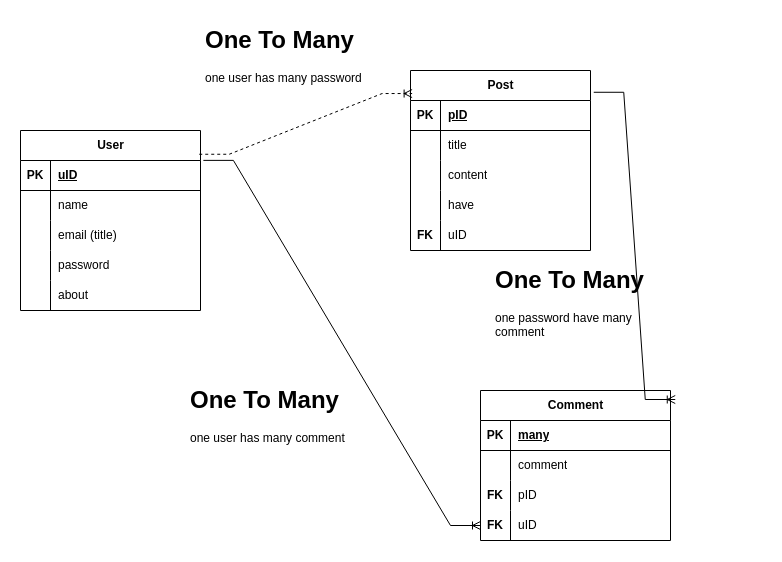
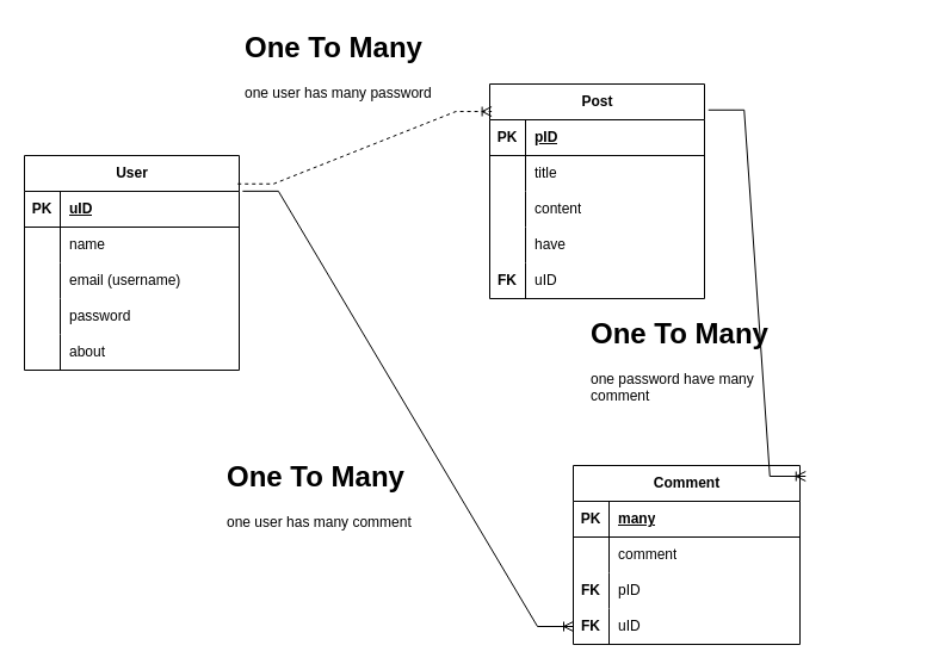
  <mxCell id="0" />
  <mxCell id="1" parent="0" />
  <mxCell id="2" value="User" style="shape=table;startSize=30;container=1;collapsible=1;childLayout=tableLayout;fixedRows=1;rowLines=0;fontStyle=1;align=center;resizeLast=1;html=1;" parent="1" vertex="1"><mxGeometry x="20" y="130" width="180" height="180" as="geometry" /></mxCell>
  <mxCell id="3" value="" style="shape=tableRow;horizontal=0;startSize=0;swimlaneHead=0;swimlaneBody=0;fillColor=none;collapsible=0;dropTarget=0;points=[[0,0.5],[1,0.5]];portConstraint=eastwest;top=0;left=0;right=0;bottom=1;" parent="2" vertex="1"><mxGeometry y="30" width="180" height="30" as="geometry" /></mxCell>
  <mxCell id="4" value="PK" style="shape=partialRectangle;connectable=0;fillColor=none;top=0;left=0;bottom=0;right=0;fontStyle=1;overflow=hidden;whiteSpace=wrap;html=1;" parent="3" vertex="1"><mxGeometry width="30" height="30" as="geometry"><mxRectangle width="30" height="30" as="alternateBounds" /></mxGeometry></mxCell>
  <mxCell id="5" value="uID" style="shape=partialRectangle;connectable=0;fillColor=none;top=0;left=0;bottom=0;right=0;align=left;spacingLeft=6;fontStyle=5;overflow=hidden;whiteSpace=wrap;html=1;" parent="3" vertex="1"><mxGeometry x="30" width="150" height="30" as="geometry"><mxRectangle width="150" height="30" as="alternateBounds" /></mxGeometry></mxCell>
  <mxCell id="6" value="" style="shape=tableRow;horizontal=0;startSize=0;swimlaneHead=0;swimlaneBody=0;fillColor=none;collapsible=0;dropTarget=0;points=[[0,0.5],[1,0.5]];portConstraint=eastwest;top=0;left=0;right=0;bottom=0;" parent="2" vertex="1"><mxGeometry y="60" width="180" height="30" as="geometry" /></mxCell>
  <mxCell id="7" value="" style="shape=partialRectangle;connectable=0;fillColor=none;top=0;left=0;bottom=0;right=0;editable=1;overflow=hidden;whiteSpace=wrap;html=1;" parent="6" vertex="1"><mxGeometry width="30" height="30" as="geometry"><mxRectangle width="30" height="30" as="alternateBounds" /></mxGeometry></mxCell>
  <mxCell id="8" value="name" style="shape=partialRectangle;connectable=0;fillColor=none;top=0;left=0;bottom=0;right=0;align=left;spacingLeft=6;overflow=hidden;whiteSpace=wrap;html=1;" parent="6" vertex="1"><mxGeometry x="30" width="150" height="30" as="geometry"><mxRectangle width="150" height="30" as="alternateBounds" /></mxGeometry></mxCell>
  <mxCell id="9" value="" style="shape=tableRow;horizontal=0;startSize=0;swimlaneHead=0;swimlaneBody=0;fillColor=none;collapsible=0;dropTarget=0;points=[[0,0.5],[1,0.5]];portConstraint=eastwest;top=0;left=0;right=0;bottom=0;" parent="2" vertex="1"><mxGeometry y="90" width="180" height="30" as="geometry" /></mxCell>
  <mxCell id="10" value="" style="shape=partialRectangle;connectable=0;fillColor=none;top=0;left=0;bottom=0;right=0;editable=1;overflow=hidden;whiteSpace=wrap;html=1;" parent="9" vertex="1"><mxGeometry width="30" height="30" as="geometry"><mxRectangle width="30" height="30" as="alternateBounds" /></mxGeometry></mxCell>
- <mxCell id="11" value="email (title)" style="shape=partialRectangle;connectable=0;fillColor=none;top=0;left=0;bottom=0;right=0;align=left;spacingLeft=6;overflow=hidden;whiteSpace=wrap;html=1;" parent="9" vertex="1"><mxGeometry x="30" width="150" height="30" as="geometry"><mxRectangle width="150" height="30" as="alternateBounds" /></mxGeometry></mxCell>
+ <mxCell id="11" value="email (username)" style="shape=partialRectangle;connectable=0;fillColor=none;top=0;left=0;bottom=0;right=0;align=left;spacingLeft=6;overflow=hidden;whiteSpace=wrap;html=1;" parent="9" vertex="1"><mxGeometry x="30" width="150" height="30" as="geometry"><mxRectangle width="150" height="30" as="alternateBounds" /></mxGeometry></mxCell>
  <mxCell id="12" value="" style="shape=tableRow;horizontal=0;startSize=0;swimlaneHead=0;swimlaneBody=0;fillColor=none;collapsible=0;dropTarget=0;points=[[0,0.5],[1,0.5]];portConstraint=eastwest;top=0;left=0;right=0;bottom=0;" parent="2" vertex="1"><mxGeometry y="120" width="180" height="30" as="geometry" /></mxCell>
  <mxCell id="13" value="" style="shape=partialRectangle;connectable=0;fillColor=none;top=0;left=0;bottom=0;right=0;editable=1;overflow=hidden;whiteSpace=wrap;html=1;" parent="12" vertex="1"><mxGeometry width="30" height="30" as="geometry"><mxRectangle width="30" height="30" as="alternateBounds" /></mxGeometry></mxCell>
  <mxCell id="14" value="password" style="shape=partialRectangle;connectable=0;fillColor=none;top=0;left=0;bottom=0;right=0;align=left;spacingLeft=6;overflow=hidden;whiteSpace=wrap;html=1;" parent="12" vertex="1"><mxGeometry x="30" width="150" height="30" as="geometry"><mxRectangle width="150" height="30" as="alternateBounds" /></mxGeometry></mxCell>
  <mxCell id="15" value="" style="shape=tableRow;horizontal=0;startSize=0;swimlaneHead=0;swimlaneBody=0;fillColor=none;collapsible=0;dropTarget=0;points=[[0,0.5],[1,0.5]];portConstraint=eastwest;top=0;left=0;right=0;bottom=0;" parent="2" vertex="1"><mxGeometry y="150" width="180" height="30" as="geometry" /></mxCell>
  <mxCell id="16" value="" style="shape=partialRectangle;connectable=0;fillColor=none;top=0;left=0;bottom=0;right=0;editable=1;overflow=hidden;whiteSpace=wrap;html=1;" parent="15" vertex="1"><mxGeometry width="30" height="30" as="geometry"><mxRectangle width="30" height="30" as="alternateBounds" /></mxGeometry></mxCell>
  <mxCell id="17" value="about" style="shape=partialRectangle;connectable=0;fillColor=none;top=0;left=0;bottom=0;right=0;align=left;spacingLeft=6;overflow=hidden;whiteSpace=wrap;html=1;" parent="15" vertex="1"><mxGeometry x="30" width="150" height="30" as="geometry"><mxRectangle width="150" height="30" as="alternateBounds" /></mxGeometry></mxCell>
  <mxCell id="18" value="Post" style="shape=table;startSize=30;container=1;collapsible=1;childLayout=tableLayout;fixedRows=1;rowLines=0;fontStyle=1;align=center;resizeLast=1;html=1;" parent="1" vertex="1"><mxGeometry x="410" y="70" width="180" height="180" as="geometry" /></mxCell>
  <mxCell id="19" value="" style="shape=tableRow;horizontal=0;startSize=0;swimlaneHead=0;swimlaneBody=0;fillColor=none;collapsible=0;dropTarget=0;points=[[0,0.5],[1,0.5]];portConstraint=eastwest;top=0;left=0;right=0;bottom=1;" parent="18" vertex="1"><mxGeometry y="30" width="180" height="30" as="geometry" /></mxCell>
  <mxCell id="20" value="PK" style="shape=partialRectangle;connectable=0;fillColor=none;top=0;left=0;bottom=0;right=0;fontStyle=1;overflow=hidden;whiteSpace=wrap;html=1;" parent="19" vertex="1"><mxGeometry width="30" height="30" as="geometry"><mxRectangle width="30" height="30" as="alternateBounds" /></mxGeometry></mxCell>
  <mxCell id="21" value="pID" style="shape=partialRectangle;connectable=0;fillColor=none;top=0;left=0;bottom=0;right=0;align=left;spacingLeft=6;fontStyle=5;overflow=hidden;whiteSpace=wrap;html=1;" parent="19" vertex="1"><mxGeometry x="30" width="150" height="30" as="geometry"><mxRectangle width="150" height="30" as="alternateBounds" /></mxGeometry></mxCell>
  <mxCell id="22" value="" style="shape=tableRow;horizontal=0;startSize=0;swimlaneHead=0;swimlaneBody=0;fillColor=none;collapsible=0;dropTarget=0;points=[[0,0.5],[1,0.5]];portConstraint=eastwest;top=0;left=0;right=0;bottom=0;" parent="18" vertex="1"><mxGeometry y="60" width="180" height="30" as="geometry" /></mxCell>
  <mxCell id="23" value="" style="shape=partialRectangle;connectable=0;fillColor=none;top=0;left=0;bottom=0;right=0;editable=1;overflow=hidden;whiteSpace=wrap;html=1;" parent="22" vertex="1"><mxGeometry width="30" height="30" as="geometry"><mxRectangle width="30" height="30" as="alternateBounds" /></mxGeometry></mxCell>
  <mxCell id="24" value="title" style="shape=partialRectangle;connectable=0;fillColor=none;top=0;left=0;bottom=0;right=0;align=left;spacingLeft=6;overflow=hidden;whiteSpace=wrap;html=1;" parent="22" vertex="1"><mxGeometry x="30" width="150" height="30" as="geometry"><mxRectangle width="150" height="30" as="alternateBounds" /></mxGeometry></mxCell>
  <mxCell id="25" value="" style="shape=tableRow;horizontal=0;startSize=0;swimlaneHead=0;swimlaneBody=0;fillColor=none;collapsible=0;dropTarget=0;points=[[0,0.5],[1,0.5]];portConstraint=eastwest;top=0;left=0;right=0;bottom=0;" parent="18" vertex="1"><mxGeometry y="90" width="180" height="30" as="geometry" /></mxCell>
  <mxCell id="26" value="" style="shape=partialRectangle;connectable=0;fillColor=none;top=0;left=0;bottom=0;right=0;editable=1;overflow=hidden;whiteSpace=wrap;html=1;" parent="25" vertex="1"><mxGeometry width="30" height="30" as="geometry"><mxRectangle width="30" height="30" as="alternateBounds" /></mxGeometry></mxCell>
  <mxCell id="27" value="content" style="shape=partialRectangle;connectable=0;fillColor=none;top=0;left=0;bottom=0;right=0;align=left;spacingLeft=6;overflow=hidden;whiteSpace=wrap;html=1;" parent="25" vertex="1"><mxGeometry x="30" width="150" height="30" as="geometry"><mxRectangle width="150" height="30" as="alternateBounds" /></mxGeometry></mxCell>
  <mxCell id="28" value="" style="shape=tableRow;horizontal=0;startSize=0;swimlaneHead=0;swimlaneBody=0;fillColor=none;collapsible=0;dropTarget=0;points=[[0,0.5],[1,0.5]];portConstraint=eastwest;top=0;left=0;right=0;bottom=0;" parent="18" vertex="1"><mxGeometry y="120" width="180" height="30" as="geometry" /></mxCell>
  <mxCell id="29" value="" style="shape=partialRectangle;connectable=0;fillColor=none;top=0;left=0;bottom=0;right=0;editable=1;overflow=hidden;whiteSpace=wrap;html=1;" parent="28" vertex="1"><mxGeometry width="30" height="30" as="geometry"><mxRectangle width="30" height="30" as="alternateBounds" /></mxGeometry></mxCell>
  <mxCell id="30" value="have" style="shape=partialRectangle;connectable=0;fillColor=none;top=0;left=0;bottom=0;right=0;align=left;spacingLeft=6;overflow=hidden;whiteSpace=wrap;html=1;" parent="28" vertex="1"><mxGeometry x="30" width="150" height="30" as="geometry"><mxRectangle width="150" height="30" as="alternateBounds" /></mxGeometry></mxCell>
  <mxCell id="31" value="" style="shape=tableRow;horizontal=0;startSize=0;swimlaneHead=0;swimlaneBody=0;fillColor=none;collapsible=0;dropTarget=0;points=[[0,0.5],[1,0.5]];portConstraint=eastwest;top=0;left=0;right=0;bottom=0;" parent="18" vertex="1"><mxGeometry y="150" width="180" height="30" as="geometry" /></mxCell>
  <mxCell id="32" value="&lt;b&gt;FK&lt;/b&gt;" style="shape=partialRectangle;connectable=0;fillColor=none;top=0;left=0;bottom=0;right=0;editable=1;overflow=hidden;whiteSpace=wrap;html=1;" parent="31" vertex="1"><mxGeometry width="30" height="30" as="geometry"><mxRectangle width="30" height="30" as="alternateBounds" /></mxGeometry></mxCell>
  <mxCell id="33" value="uID" style="shape=partialRectangle;connectable=0;fillColor=none;top=0;left=0;bottom=0;right=0;align=left;spacingLeft=6;overflow=hidden;whiteSpace=wrap;html=1;" parent="31" vertex="1"><mxGeometry x="30" width="150" height="30" as="geometry"><mxRectangle width="150" height="30" as="alternateBounds" /></mxGeometry></mxCell>
  <mxCell id="34" value="" style="edgeStyle=entityRelationEdgeStyle;fontSize=12;html=1;endArrow=ERoneToMany;rounded=0;exitX=0.993;exitY=0.132;exitDx=0;exitDy=0;exitPerimeter=0;entryX=0.009;entryY=0.128;entryDx=0;entryDy=0;entryPerimeter=0;dashed=1;" parent="1" source="2" target="18" edge="1"><mxGeometry width="100" height="100" relative="1" as="geometry"><mxPoint x="280" y="380" as="sourcePoint" /><mxPoint x="380" y="280" as="targetPoint" /><Array as="points"><mxPoint x="350" y="210" /></Array></mxGeometry></mxCell>
  <mxCell id="35" value="&lt;h1&gt;One To Many&lt;/h1&gt;&lt;div&gt;one user has many password&lt;/div&gt;" style="text;html=1;strokeColor=none;fillColor=none;spacing=5;spacingTop=-20;whiteSpace=wrap;overflow=hidden;rounded=0;" parent="1" vertex="1"><mxGeometry x="200" width="190" height="120" as="geometry" y="20" /></mxCell>
  <mxCell id="36" value="Comment" style="shape=table;startSize=30;container=1;collapsible=1;childLayout=tableLayout;fixedRows=1;rowLines=0;fontStyle=1;align=center;resizeLast=1;html=1;" vertex="1" parent="1"><mxGeometry x="480" y="390" width="190" height="150" as="geometry" /></mxCell>
  <mxCell id="37" value="" style="shape=tableRow;horizontal=0;startSize=0;swimlaneHead=0;swimlaneBody=0;fillColor=none;collapsible=0;dropTarget=0;points=[[0,0.5],[1,0.5]];portConstraint=eastwest;top=0;left=0;right=0;bottom=1;" vertex="1" parent="36"><mxGeometry y="30" width="190" height="30" as="geometry" /></mxCell>
  <mxCell id="38" value="PK" style="shape=partialRectangle;connectable=0;fillColor=none;top=0;left=0;bottom=0;right=0;fontStyle=1;overflow=hidden;whiteSpace=wrap;html=1;" vertex="1" parent="37"><mxGeometry width="30" height="30" as="geometry"><mxRectangle width="30" height="30" as="alternateBounds" /></mxGeometry></mxCell>
  <mxCell id="39" value="many" style="shape=partialRectangle;connectable=0;fillColor=none;top=0;left=0;bottom=0;right=0;align=left;spacingLeft=6;fontStyle=5;overflow=hidden;whiteSpace=wrap;html=1;" vertex="1" parent="37"><mxGeometry x="30" width="160" height="30" as="geometry"><mxRectangle width="160" height="30" as="alternateBounds" /></mxGeometry></mxCell>
  <mxCell id="40" value="" style="shape=tableRow;horizontal=0;startSize=0;swimlaneHead=0;swimlaneBody=0;fillColor=none;collapsible=0;dropTarget=0;points=[[0,0.5],[1,0.5]];portConstraint=eastwest;top=0;left=0;right=0;bottom=0;" vertex="1" parent="36"><mxGeometry y="60" width="190" height="30" as="geometry" /></mxCell>
  <mxCell id="41" value="" style="shape=partialRectangle;connectable=0;fillColor=none;top=0;left=0;bottom=0;right=0;editable=1;overflow=hidden;whiteSpace=wrap;html=1;" vertex="1" parent="40"><mxGeometry width="30" height="30" as="geometry"><mxRectangle width="30" height="30" as="alternateBounds" /></mxGeometry></mxCell>
  <mxCell id="42" value="comment" style="shape=partialRectangle;connectable=0;fillColor=none;top=0;left=0;bottom=0;right=0;align=left;spacingLeft=6;overflow=hidden;whiteSpace=wrap;html=1;" vertex="1" parent="40"><mxGeometry x="30" width="160" height="30" as="geometry"><mxRectangle width="160" height="30" as="alternateBounds" /></mxGeometry></mxCell>
  <mxCell id="43" value="" style="shape=tableRow;horizontal=0;startSize=0;swimlaneHead=0;swimlaneBody=0;fillColor=none;collapsible=0;dropTarget=0;points=[[0,0.5],[1,0.5]];portConstraint=eastwest;top=0;left=0;right=0;bottom=0;" vertex="1" parent="36"><mxGeometry y="90" width="190" height="30" as="geometry" /></mxCell>
  <mxCell id="44" value="&lt;b&gt;FK&lt;/b&gt;" style="shape=partialRectangle;connectable=0;fillColor=none;top=0;left=0;bottom=0;right=0;editable=1;overflow=hidden;whiteSpace=wrap;html=1;" vertex="1" parent="43"><mxGeometry width="30" height="30" as="geometry"><mxRectangle width="30" height="30" as="alternateBounds" /></mxGeometry></mxCell>
  <mxCell id="45" value="pID" style="shape=partialRectangle;connectable=0;fillColor=none;top=0;left=0;bottom=0;right=0;align=left;spacingLeft=6;overflow=hidden;whiteSpace=wrap;html=1;" vertex="1" parent="43"><mxGeometry x="30" width="160" height="30" as="geometry"><mxRectangle width="160" height="30" as="alternateBounds" /></mxGeometry></mxCell>
  <mxCell id="46" value="" style="shape=tableRow;horizontal=0;startSize=0;swimlaneHead=0;swimlaneBody=0;fillColor=none;collapsible=0;dropTarget=0;points=[[0,0.5],[1,0.5]];portConstraint=eastwest;top=0;left=0;right=0;bottom=0;" vertex="1" parent="36"><mxGeometry y="120" width="190" height="30" as="geometry" /></mxCell>
  <mxCell id="47" value="&lt;b&gt;FK&lt;/b&gt;" style="shape=partialRectangle;connectable=0;fillColor=none;top=0;left=0;bottom=0;right=0;editable=1;overflow=hidden;whiteSpace=wrap;html=1;" vertex="1" parent="46"><mxGeometry width="30" height="30" as="geometry"><mxRectangle width="30" height="30" as="alternateBounds" /></mxGeometry></mxCell>
  <mxCell id="48" value="uID" style="shape=partialRectangle;connectable=0;fillColor=none;top=0;left=0;bottom=0;right=0;align=left;spacingLeft=6;overflow=hidden;whiteSpace=wrap;html=1;" vertex="1" parent="46"><mxGeometry x="30" width="160" height="30" as="geometry"><mxRectangle width="160" height="30" as="alternateBounds" /></mxGeometry></mxCell>
  <mxCell id="49" value="" style="edgeStyle=entityRelationEdgeStyle;fontSize=12;html=1;endArrow=ERoneToMany;rounded=0;exitX=1.016;exitY=0.166;exitDx=0;exitDy=0;exitPerimeter=0;entryX=0;entryY=0.5;entryDx=0;entryDy=0;" edge="1" parent="1" source="2" target="46"><mxGeometry width="100" height="100" relative="1" as="geometry"><mxPoint x="80.26" y="450.96" as="sourcePoint" /><mxPoint x="293.26" y="389.96" as="targetPoint" /><Array as="points"><mxPoint x="231.26" y="506.96" /></Array></mxGeometry></mxCell>
  <mxCell id="50" value="" style="edgeStyle=entityRelationEdgeStyle;fontSize=12;html=1;endArrow=ERoneToMany;rounded=0;exitX=1.018;exitY=0.121;exitDx=0;exitDy=0;exitPerimeter=0;entryX=1.025;entryY=0.06;entryDx=0;entryDy=0;entryPerimeter=0;" edge="1" parent="1" source="18" target="36"><mxGeometry width="100" height="100" relative="1" as="geometry"><mxPoint x="630" y="50" as="sourcePoint" /><mxPoint x="712.51" y="369.19" as="targetPoint" /><Array as="points"><mxPoint x="759.02" y="333.66" /><mxPoint x="699.28" y="244.94" /><mxPoint x="729.28" y="348.94" /></Array></mxGeometry></mxCell>
  <mxCell id="51" value="&lt;h1&gt;One To Many&lt;/h1&gt;&lt;div&gt;one user has many comment&lt;/div&gt;" style="text;html=1;strokeColor=none;fillColor=none;spacing=5;spacingTop=-20;whiteSpace=wrap;overflow=hidden;rounded=0;" vertex="1" parent="1"><mxGeometry x="185" y="380" width="190" height="120" as="geometry" /></mxCell>
  <mxCell id="52" value="&lt;h1&gt;One To Many&lt;/h1&gt;&lt;div&gt;one password have many comment&lt;/div&gt;" style="text;html=1;strokeColor=none;fillColor=none;spacing=5;spacingTop=-20;whiteSpace=wrap;overflow=hidden;rounded=0;" vertex="1" parent="1"><mxGeometry x="490" y="260" width="190" height="120" as="geometry" /></mxCell>
